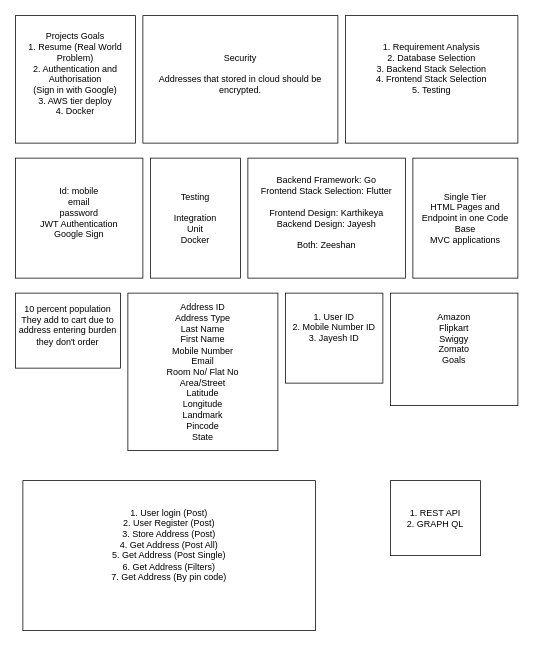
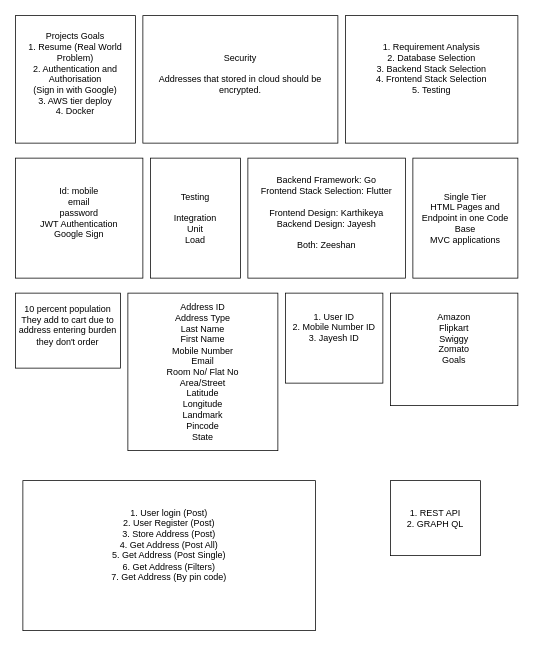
  <mxCell id="0" />
  <mxCell id="1" parent="0" />
  <mxCell id="2" value="&lt;div&gt;Address ID&lt;/div&gt;&lt;div&gt;Address Type&lt;/div&gt;&lt;div&gt;Last Name&lt;/div&gt;&lt;div&gt;First Name&lt;/div&gt;&lt;div&gt;Mobile Number&lt;/div&gt;&lt;div&gt;Email&lt;/div&gt;Room No/ Flat No&lt;div&gt;Area/Street&lt;/div&gt;&lt;div&gt;Latitude&lt;/div&gt;&lt;div&gt;Longitude&lt;/div&gt;&lt;div&gt;&lt;div&gt;Landmark&lt;br&gt;&lt;div&gt;Pincode&lt;/div&gt;&lt;/div&gt;&lt;/div&gt;&lt;div&gt;State&lt;/div&gt;" style="rounded=0;whiteSpace=wrap;html=1;" vertex="1" parent="1"><mxGeometry x="170" y="390" width="200" height="210" as="geometry" /></mxCell>
  <mxCell id="3" value="Id: mobile&lt;div&gt;email&lt;/div&gt;&lt;div&gt;password&lt;/div&gt;&lt;div&gt;JWT Authentication&lt;/div&gt;&lt;div&gt;Google Sign&lt;br&gt;&lt;div&gt;&lt;br&gt;&lt;/div&gt;&lt;/div&gt;" style="rounded=0;whiteSpace=wrap;html=1;" vertex="1" parent="1"><mxGeometry x="20" y="210" width="170" height="160" as="geometry" /></mxCell>
  <mxCell id="4" value="Security&lt;div&gt;&lt;br&gt;&lt;div&gt;&lt;span style=&quot;background-color: initial;&quot;&gt;Addresses that stored in cloud should be encrypted.&lt;/span&gt;&lt;/div&gt;&lt;div&gt;&lt;div&gt;&lt;div&gt;&lt;br&gt;&lt;/div&gt;&lt;/div&gt;&lt;/div&gt;&lt;/div&gt;" style="rounded=0;whiteSpace=wrap;html=1;" vertex="1" parent="1"><mxGeometry x="190" y="20" width="260" height="170" as="geometry" /></mxCell>
  <mxCell id="5" value="Projects Goals&lt;div&gt;&lt;div&gt;1. Resume (Real World Problem)&lt;/div&gt;&lt;div&gt;2. Authentication and Authorisation&lt;/div&gt;&lt;div&gt;(Sign in with Google)&lt;/div&gt;&lt;div&gt;3. AWS tier deploy&lt;/div&gt;&lt;div&gt;4. Docker&lt;/div&gt;&lt;div&gt;&lt;br&gt;&lt;/div&gt;&lt;/div&gt;" style="rounded=0;whiteSpace=wrap;html=1;" vertex="1" parent="1"><mxGeometry x="20" y="20" width="160" height="170" as="geometry" /></mxCell>
  <mxCell id="6" value="Amazon&lt;div&gt;Flipkart&lt;/div&gt;&lt;div&gt;Swiggy&lt;br&gt;Zomato&lt;/div&gt;&lt;div&gt;Goals&lt;/div&gt;&lt;div&gt;&lt;br&gt;&lt;/div&gt;&lt;div&gt;&lt;br&gt;&lt;/div&gt;" style="rounded=0;whiteSpace=wrap;html=1;" vertex="1" parent="1"><mxGeometry x="520" y="390" width="170" height="150" as="geometry" /></mxCell>
  <mxCell id="7" value="1. Requirement Analysis&lt;div&gt;2. Database Selection&lt;/div&gt;&lt;div&gt;3. Backend Stack Selection&lt;/div&gt;&lt;div&gt;4. Frontend Stack Selection&lt;/div&gt;&lt;div&gt;5. Testing&lt;/div&gt;&lt;div&gt;&lt;br&gt;&lt;/div&gt;&lt;div&gt;&lt;br&gt;&lt;/div&gt;" style="rounded=0;whiteSpace=wrap;html=1;" vertex="1" parent="1"><mxGeometry x="460" y="20" width="230" height="170" as="geometry" /></mxCell>
  <mxCell id="8" value="10 percent population&lt;div&gt;They add to cart due to address entering burden they don't order&lt;/div&gt;&lt;div&gt;&lt;br&gt;&lt;/div&gt;" style="rounded=0;whiteSpace=wrap;html=1;" vertex="1" parent="1"><mxGeometry x="20" y="390" width="140" height="100" as="geometry" /></mxCell>
- <mxCell id="9" value="&lt;div&gt;Testing&lt;/div&gt;&lt;div&gt;&lt;br&gt;&lt;/div&gt;Integration&lt;div&gt;Unit&lt;/div&gt;&lt;div&gt;Docker&lt;/div&gt;" style="rounded=0;whiteSpace=wrap;html=1;" vertex="1" parent="1"><mxGeometry x="200" y="210" width="120" height="160" as="geometry" /></mxCell>
+ <mxCell id="9" value="&lt;div&gt;Testing&lt;/div&gt;&lt;div&gt;&lt;br&gt;&lt;/div&gt;Integration&lt;div&gt;Unit&lt;/div&gt;&lt;div&gt;Load&lt;/div&gt;" style="rounded=0;whiteSpace=wrap;html=1;" vertex="1" parent="1"><mxGeometry x="200" y="210" width="120" height="160" as="geometry" /></mxCell>
  <mxCell id="10" value="1. User ID&lt;div&gt;2. Mobile Number ID&lt;/div&gt;&lt;div&gt;3. Jayesh ID&lt;/div&gt;&lt;div&gt;&lt;br&gt;&lt;/div&gt;&lt;div&gt;&lt;br&gt;&lt;/div&gt;" style="rounded=0;whiteSpace=wrap;html=1;" vertex="1" parent="1"><mxGeometry x="380" y="390" width="130" height="120" as="geometry" /></mxCell>
  <mxCell id="11" value="Backend Framework: Go&lt;div&gt;Frontend Stack Selection: Flutter&lt;/div&gt;&lt;div&gt;&lt;br&gt;&lt;/div&gt;&lt;div&gt;Frontend Design: Karthikeya&lt;/div&gt;&lt;div&gt;Backend Design: Jayesh&lt;/div&gt;&lt;div&gt;&lt;br&gt;&lt;/div&gt;&lt;div&gt;Both: Zeeshan&lt;/div&gt;&lt;div&gt;&lt;div&gt;&lt;div&gt;&lt;div&gt;&lt;br&gt;&lt;/div&gt;&lt;/div&gt;&lt;/div&gt;&lt;/div&gt;" style="rounded=0;whiteSpace=wrap;html=1;" vertex="1" parent="1"><mxGeometry x="330" y="210" width="210" height="160" as="geometry" /></mxCell>
  <mxCell id="12" value="Single Tier&lt;div&gt;HTML Pages and Endpoint in one Code Base&lt;/div&gt;&lt;div&gt;MVC applications&lt;/div&gt;" style="rounded=0;whiteSpace=wrap;html=1;" vertex="1" parent="1"><mxGeometry x="550" y="210" width="140" height="160" as="geometry" /></mxCell>
  <mxCell id="13" value="1. User login (Post)&lt;div&gt;2. User Register (Post)&lt;/div&gt;&lt;div&gt;3. Store Address (Post)&lt;/div&gt;&lt;div&gt;4. Get Address (Post All)&lt;/div&gt;&lt;div&gt;5. Get Address (Post Single)&lt;/div&gt;&lt;div&gt;6. Get Address (Filters)&lt;/div&gt;&lt;div&gt;7. Get Address (By pin code)&lt;/div&gt;&lt;div&gt;&lt;br&gt;&lt;/div&gt;&lt;div&gt;&lt;br&gt;&lt;/div&gt;" style="rounded=0;whiteSpace=wrap;html=1;" vertex="1" parent="1"><mxGeometry x="30" y="640" width="390" height="200" as="geometry" /></mxCell>
  <mxCell id="14" value="1. REST API&lt;br&gt;2. GRAPH QL" style="rounded=0;whiteSpace=wrap;html=1;" vertex="1" parent="1"><mxGeometry x="520" y="640" width="120" height="100" as="geometry" /></mxCell>
